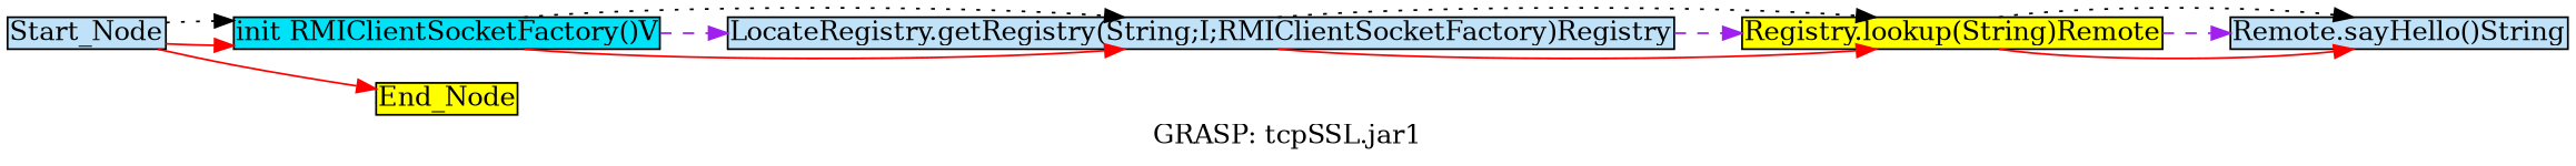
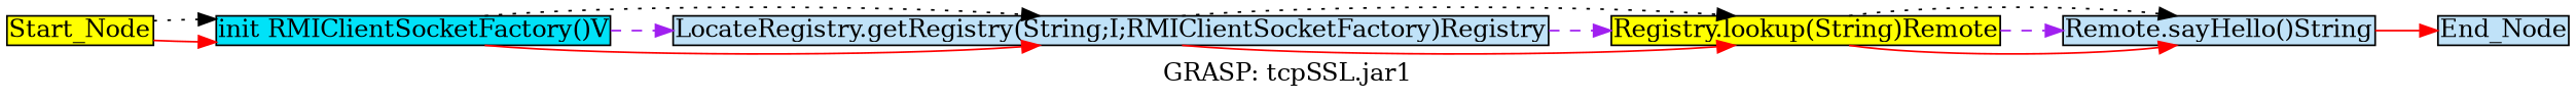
  digraph {
    label="GRASP: tcpSSL.jar1"
    rankdir=LR
    node [fillcolor=yellow margin=0.02 shape=box style=filled]
    edge [color=red style=solid]
-   Start_Node [fillcolor="#c0e2f8" height=0 width=0]
+   Start_Node [height=0 width=0]
    "init RMIClientSocketFactory()V" [fillcolor="#00e2f8" height=0 width=0]
    "LocateRegistry.getRegistry(String;I;RMIClientSocketFactory)Registry" [fillcolor="#c0e2f8" height=0 width=0]
    "Remote.sayHello()String" [fillcolor="#c0e2f8" height=0 width=0]
-   End_Node [height=0 width=0]
+   End_Node [fillcolor="#c0e2f8" height=0 width=0]
    "Registry.lookup(String)Remote" [height=0 width=0]
    Start_Node -> "init RMIClientSocketFactory()V"
    Start_Node -> "init RMIClientSocketFactory()V" [color=black style=dotted]
    "init RMIClientSocketFactory()V" -> "LocateRegistry.getRegistry(String;I;RMIClientSocketFactory)Registry"
    "init RMIClientSocketFactory()V" -> "LocateRegistry.getRegistry(String;I;RMIClientSocketFactory)Registry" [color=purple style=dashed]
    "init RMIClientSocketFactory()V" -> "LocateRegistry.getRegistry(String;I;RMIClientSocketFactory)Registry" [color=black style=dotted]
    "LocateRegistry.getRegistry(String;I;RMIClientSocketFactory)Registry" -> "Registry.lookup(String)Remote"
    "LocateRegistry.getRegistry(String;I;RMIClientSocketFactory)Registry" -> "Registry.lookup(String)Remote" [color=purple style=dashed]
    "LocateRegistry.getRegistry(String;I;RMIClientSocketFactory)Registry" -> "Registry.lookup(String)Remote" [color=black style=dotted]
-   Start_Node -> End_Node
+   "Remote.sayHello()String" -> End_Node
    "Registry.lookup(String)Remote" -> "Remote.sayHello()String"
    "Registry.lookup(String)Remote" -> "Remote.sayHello()String" [color=purple style=dashed]
    "Registry.lookup(String)Remote" -> "Remote.sayHello()String" [color=black style=dotted]
  }
